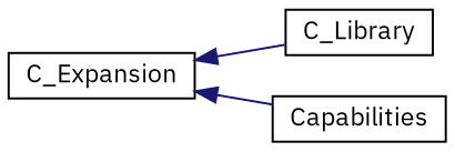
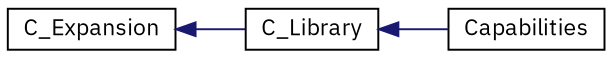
  digraph {
    fontname="IBM Plex Sans"
    rankdir=LR
    node [color=black fillcolor=white fontname="IBM Plex Sans" fontsize=12 shape=record style=filled]
    edge [color=midnightblue dir=back fontname="IBM Plex Sans" fontsize=12 labelfontname=Helvetica labelfontsize=12 style=solid]
    n1 [height=0.2 label=C_Library width=0.4]
    n2 [height=0.2 label=Capabilities width=0.4]
    n3 [height=0.2 label=C_Expansion width=0.4]
-   n3 -> n2
+   n1 -> n2
    n3 -> n1
  }
